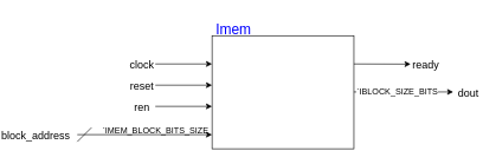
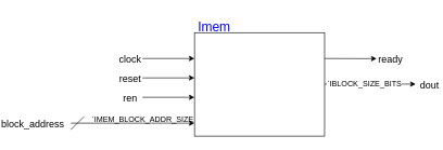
  <mxCell id="0" />
  <mxCell id="1" parent="0" />
  <mxCell id="2" value="" style="rounded=0;whiteSpace=wrap;html=1;fillColor=none;" vertex="1" parent="1"><mxGeometry x="210" y="50" width="200" height="160" as="geometry" /></mxCell>
  <mxCell id="3" value="&lt;font style=&quot;font-size: 20px;&quot; color=&quot;#0000ff&quot;&gt;Imem&lt;/font&gt;" style="text;html=1;align=center;verticalAlign=middle;resizable=0;points=[];autosize=1;strokeColor=none;fillColor=none;" vertex="1" parent="1"><mxGeometry x="205" y="20" width="70" height="40" as="geometry" /></mxCell>
  <mxCell id="4" value="" style="endArrow=classic;html=1;rounded=0;" edge="1" parent="1"><mxGeometry width="50" height="50" relative="1" as="geometry"><mxPoint x="130" y="90" as="sourcePoint" /><mxPoint x="210" y="90" as="targetPoint" /></mxGeometry></mxCell>
  <mxCell id="5" value="clock" style="edgeLabel;html=1;align=center;verticalAlign=middle;resizable=0;points=[];fontSize=15;" vertex="1" connectable="0" parent="4"><mxGeometry x="0.156" y="-2" relative="1" as="geometry"><mxPoint x="-66" y="-2" as="offset" /></mxGeometry></mxCell>
  <mxCell id="6" value="" style="endArrow=classic;html=1;rounded=0;" edge="1" parent="1"><mxGeometry width="50" height="50" relative="1" as="geometry"><mxPoint x="130" y="120" as="sourcePoint" /><mxPoint x="210" y="120" as="targetPoint" /></mxGeometry></mxCell>
  <mxCell id="7" value="reset" style="edgeLabel;html=1;align=center;verticalAlign=middle;resizable=0;points=[];fontSize=15;" vertex="1" connectable="0" parent="6"><mxGeometry x="0.156" y="-2" relative="1" as="geometry"><mxPoint x="-66" y="-2" as="offset" /></mxGeometry></mxCell>
  <mxCell id="8" value="" style="endArrow=classic;html=1;rounded=0;" edge="1" parent="1"><mxGeometry width="50" height="50" relative="1" as="geometry"><mxPoint x="130" y="150" as="sourcePoint" /><mxPoint x="210" y="150" as="targetPoint" /></mxGeometry></mxCell>
  <mxCell id="9" value="ren" style="edgeLabel;html=1;align=center;verticalAlign=middle;resizable=0;points=[];fontSize=15;" vertex="1" connectable="0" parent="8"><mxGeometry x="0.156" y="-2" relative="1" as="geometry"><mxPoint x="-66" y="-2" as="offset" /></mxGeometry></mxCell>
  <mxCell id="10" value="" style="endArrow=classic;html=1;rounded=0;" edge="1" parent="1"><mxGeometry width="50" height="50" relative="1" as="geometry"><mxPoint x="20" y="190" as="sourcePoint" /><mxPoint x="210" y="190" as="targetPoint" /></mxGeometry></mxCell>
  <mxCell id="11" value="block_address" style="edgeLabel;html=1;align=center;verticalAlign=middle;resizable=0;points=[];fontSize=15;" vertex="1" connectable="0" parent="10"><mxGeometry x="0.156" y="-2" relative="1" as="geometry"><mxPoint x="-170" y="-2" as="offset" /></mxGeometry></mxCell>
  <mxCell id="12" value="" style="endArrow=classic;html=1;rounded=0;" edge="1" parent="1"><mxGeometry width="50" height="50" relative="1" as="geometry"><mxPoint x="410" y="90" as="sourcePoint" /><mxPoint x="490" y="90.24" as="targetPoint" /></mxGeometry></mxCell>
  <mxCell id="13" value="ready" style="edgeLabel;html=1;align=center;verticalAlign=middle;resizable=0;points=[];fontSize=15;" vertex="1" connectable="0" parent="1"><mxGeometry x="510" y="90" as="geometry" /></mxCell>
  <mxCell id="14" value="" style="endArrow=none;html=1;rounded=0;" edge="1" parent="1"><mxGeometry width="50" height="50" relative="1" as="geometry"><mxPoint x="20" y="200" as="sourcePoint" /><mxPoint x="40" y="180" as="targetPoint" /></mxGeometry></mxCell>
- <mxCell id="15" value="`IMEM_BLOCK_BITS_SIZE" style="text;html=1;align=center;verticalAlign=middle;resizable=0;points=[];autosize=1;strokeColor=none;fillColor=none;" vertex="1" parent="1"><mxGeometry x="40" y="170" width="180" height="30" as="geometry" /></mxCell>
+ <mxCell id="15" value="`IMEM_BLOCK_ADDR_SIZE" style="text;html=1;align=center;verticalAlign=middle;resizable=0;points=[];autosize=1;strokeColor=none;fillColor=none;" vertex="1" parent="1"><mxGeometry x="40" y="170" width="180" height="30" as="geometry" /></mxCell>
  <mxCell id="16" value="" style="endArrow=classic;html=1;rounded=0;" edge="1" parent="1"><mxGeometry width="50" height="50" relative="1" as="geometry"><mxPoint x="410" y="129.58" as="sourcePoint" /><mxPoint x="550" y="129.58" as="targetPoint" /></mxGeometry></mxCell>
  <mxCell id="17" value="&lt;font style=&quot;font-size: 12px;&quot;&gt;`IBLOCK_SIZE_BITS&lt;/font&gt;" style="edgeLabel;html=1;align=center;verticalAlign=middle;resizable=0;points=[];" vertex="1" connectable="0" parent="16"><mxGeometry x="-0.557" y="1" relative="1" as="geometry"><mxPoint x="29" y="1" as="offset" /></mxGeometry></mxCell>
  <mxCell id="18" value="dout" style="edgeLabel;html=1;align=center;verticalAlign=middle;resizable=0;points=[];fontSize=15;" vertex="1" connectable="0" parent="1"><mxGeometry x="570" y="130" as="geometry" /></mxCell>
